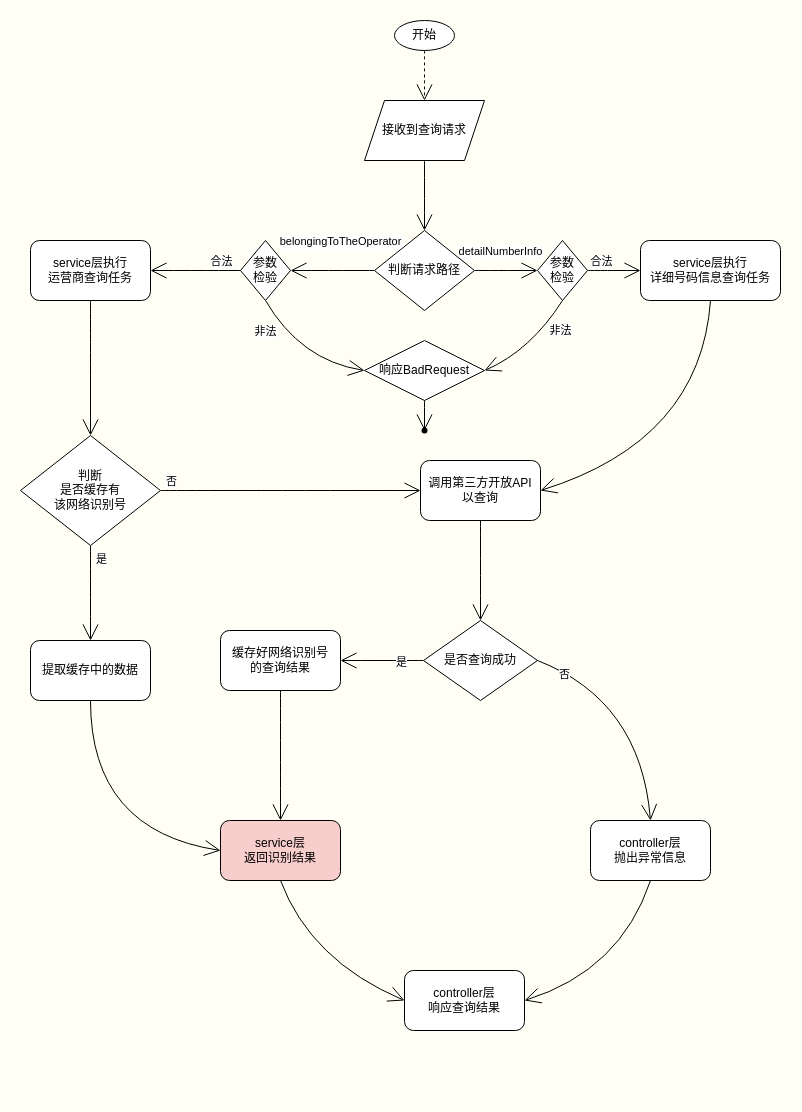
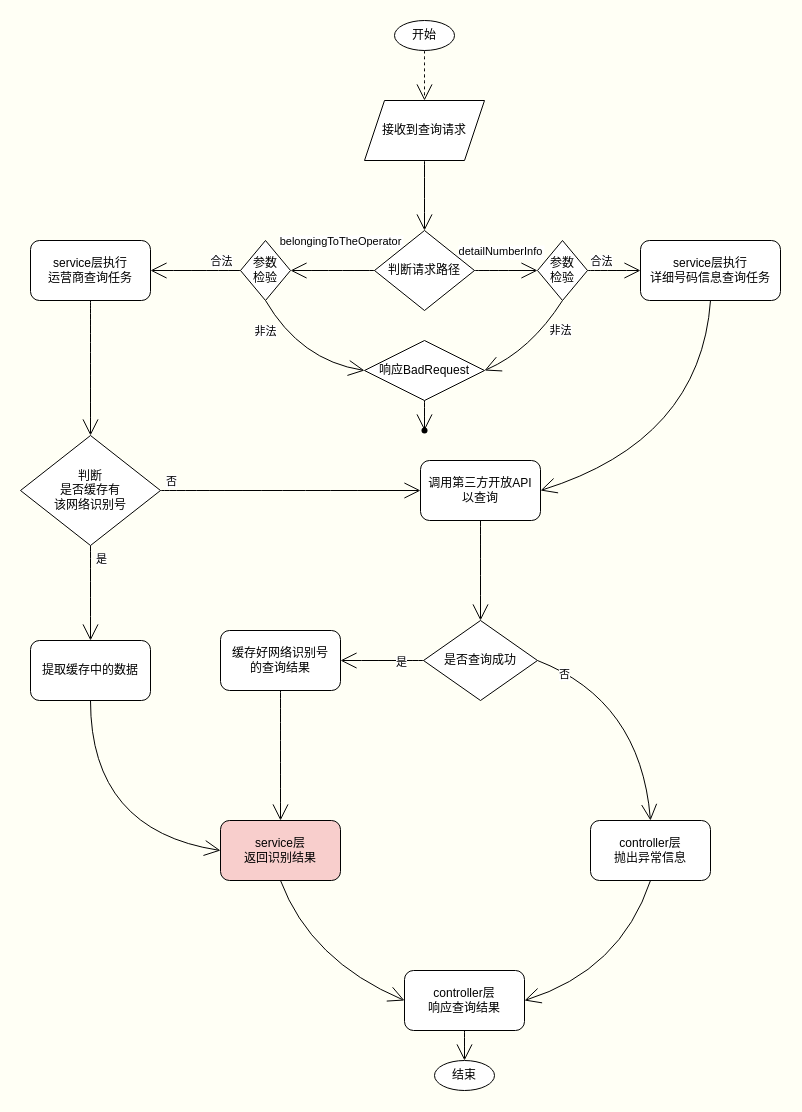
  <mxCell id="0" />
  <mxCell id="1" parent="0" />
  <mxCell id="2" style="edgeStyle=none;curved=1;rounded=0;orthogonalLoop=1;jettySize=auto;html=1;exitX=0.5;exitY=1;exitDx=0;exitDy=0;entryX=0.5;entryY=0;entryDx=0;entryDy=0;endArrow=open;startSize=14;endSize=14;sourcePerimeterSpacing=8;targetPerimeterSpacing=8;dashed=1;" edge="1" parent="1" source="3" target="5"><mxGeometry relative="1" as="geometry" /></mxCell>
  <mxCell id="3" value="开始" style="ellipse;whiteSpace=wrap;html=1;" vertex="1" parent="1"><mxGeometry x="394" y="20" width="60" height="30" as="geometry" /></mxCell>
  <mxCell id="4" style="edgeStyle=none;curved=1;rounded=0;orthogonalLoop=1;jettySize=auto;html=1;exitX=0.5;exitY=1;exitDx=0;exitDy=0;entryX=0.5;entryY=0;entryDx=0;entryDy=0;endArrow=open;startSize=14;endSize=14;sourcePerimeterSpacing=8;targetPerimeterSpacing=8;" edge="1" parent="1" source="5" target="14"><mxGeometry relative="1" as="geometry" /></mxCell>
  <mxCell id="5" value="接收到查询请求" style="shape=parallelogram;perimeter=parallelogramPerimeter;whiteSpace=wrap;html=1;fixedSize=1;" vertex="1" parent="1"><mxGeometry x="364" y="100" width="120" height="60" as="geometry" /></mxCell>
  <mxCell id="6" style="edgeStyle=none;curved=1;rounded=0;orthogonalLoop=1;jettySize=auto;html=1;exitX=0.5;exitY=1;exitDx=0;exitDy=0;entryX=0.5;entryY=0;entryDx=0;entryDy=0;endArrow=open;startSize=14;endSize=14;sourcePerimeterSpacing=8;targetPerimeterSpacing=8;" edge="1" parent="1" source="7" target="19"><mxGeometry relative="1" as="geometry" /></mxCell>
  <mxCell id="7" value="service层执行&lt;br&gt;运营商查询任务" style="rounded=1;whiteSpace=wrap;html=1;" vertex="1" parent="1"><mxGeometry x="30" y="240" width="120" height="60" as="geometry" /></mxCell>
  <mxCell id="8" style="edgeStyle=none;curved=1;rounded=0;orthogonalLoop=1;jettySize=auto;html=1;exitX=0.5;exitY=1;exitDx=0;exitDy=0;entryX=1;entryY=0.5;entryDx=0;entryDy=0;endArrow=open;startSize=14;endSize=14;sourcePerimeterSpacing=8;targetPerimeterSpacing=8;" edge="1" parent="1" source="9" target="25"><mxGeometry relative="1" as="geometry"><Array as="points"><mxPoint x="700" y="440" /></Array></mxGeometry></mxCell>
  <mxCell id="9" value="service层执行&lt;br&gt;详细号码信息查询任务" style="rounded=1;whiteSpace=wrap;html=1;" vertex="1" parent="1"><mxGeometry x="640" y="240" width="140" height="60" as="geometry" /></mxCell>
  <mxCell id="10" style="edgeStyle=none;curved=1;rounded=0;orthogonalLoop=1;jettySize=auto;html=1;exitX=0;exitY=0.5;exitDx=0;exitDy=0;endArrow=open;startSize=14;endSize=14;sourcePerimeterSpacing=8;targetPerimeterSpacing=8;entryX=1;entryY=0.5;entryDx=0;entryDy=0;" edge="1" parent="1" source="14" target="44"><mxGeometry relative="1" as="geometry"><mxPoint x="270" y="270" as="targetPoint" /></mxGeometry></mxCell>
  <mxCell id="11" value="belongingToTheOperator" style="edgeLabel;align=center;verticalAlign=middle;resizable=0;points=[];" vertex="1" connectable="0" parent="10"><mxGeometry x="-0.419" y="1" relative="1" as="geometry"><mxPoint x="-10" y="-31" as="offset" /></mxGeometry></mxCell>
  <mxCell id="12" style="edgeStyle=none;curved=1;rounded=0;orthogonalLoop=1;jettySize=auto;html=1;exitX=1;exitY=0.5;exitDx=0;exitDy=0;entryX=0;entryY=0.5;entryDx=0;entryDy=0;endArrow=open;startSize=14;endSize=14;sourcePerimeterSpacing=8;targetPerimeterSpacing=8;" edge="1" parent="1" source="14" target="47"><mxGeometry relative="1" as="geometry"><mxPoint x="537" y="270" as="targetPoint" /></mxGeometry></mxCell>
  <mxCell id="13" value="detailNumberInfo" style="edgeLabel;align=center;verticalAlign=middle;resizable=0;points=[];" vertex="1" connectable="0" parent="12"><mxGeometry x="-0.441" y="2" relative="1" as="geometry"><mxPoint x="8" y="-18" as="offset" /></mxGeometry></mxCell>
  <mxCell id="14" value="判断请求路径" style="rhombus;whiteSpace=wrap;html=1;" vertex="1" parent="1"><mxGeometry x="374" y="230" width="100" height="80" as="geometry" /></mxCell>
  <mxCell id="15" style="edgeStyle=none;curved=1;rounded=0;orthogonalLoop=1;jettySize=auto;html=1;exitX=1;exitY=0.5;exitDx=0;exitDy=0;entryX=0;entryY=0.5;entryDx=0;entryDy=0;endArrow=open;startSize=14;endSize=14;sourcePerimeterSpacing=8;targetPerimeterSpacing=8;" edge="1" parent="1" source="19" target="25"><mxGeometry relative="1" as="geometry" /></mxCell>
  <mxCell id="16" value="否" style="edgeLabel;html=1;align=center;verticalAlign=middle;resizable=0;points=[];" vertex="1" connectable="0" parent="15"><mxGeometry x="-0.78" y="1" relative="1" as="geometry"><mxPoint x="-19" y="-9" as="offset" /></mxGeometry></mxCell>
  <mxCell id="17" style="edgeStyle=none;curved=1;rounded=0;orthogonalLoop=1;jettySize=auto;html=1;exitX=0.5;exitY=1;exitDx=0;exitDy=0;entryX=0.5;entryY=0;entryDx=0;entryDy=0;endArrow=open;startSize=14;endSize=14;sourcePerimeterSpacing=8;targetPerimeterSpacing=8;" edge="1" parent="1" source="19" target="21"><mxGeometry relative="1" as="geometry" /></mxCell>
  <mxCell id="18" value="是" style="edgeLabel;html=1;align=center;verticalAlign=middle;resizable=0;points=[];" vertex="1" connectable="0" parent="17"><mxGeometry x="-0.726" y="1" relative="1" as="geometry"><mxPoint x="9" as="offset" /></mxGeometry></mxCell>
  <mxCell id="19" value="判断&lt;br&gt;是否缓存有&lt;br&gt;该网络识别号" style="rhombus;whiteSpace=wrap;html=1;" vertex="1" parent="1"><mxGeometry x="20" y="435" width="140" height="110" as="geometry" /></mxCell>
  <mxCell id="20" style="edgeStyle=none;curved=1;rounded=0;orthogonalLoop=1;jettySize=auto;html=1;exitX=0.5;exitY=1;exitDx=0;exitDy=0;entryX=0;entryY=0.5;entryDx=0;entryDy=0;endArrow=open;startSize=14;endSize=14;sourcePerimeterSpacing=8;targetPerimeterSpacing=8;" edge="1" parent="1" source="21" target="23"><mxGeometry relative="1" as="geometry"><Array as="points"><mxPoint x="90" y="830" /></Array></mxGeometry></mxCell>
  <mxCell id="21" value="提取缓存中的数据" style="rounded=1;whiteSpace=wrap;html=1;" vertex="1" parent="1"><mxGeometry x="30" y="640" width="120" height="60" as="geometry" /></mxCell>
  <mxCell id="22" style="edgeStyle=none;curved=1;rounded=0;orthogonalLoop=1;jettySize=auto;html=1;exitX=0.5;exitY=1;exitDx=0;exitDy=0;entryX=0;entryY=0.5;entryDx=0;entryDy=0;endArrow=open;startSize=14;endSize=14;sourcePerimeterSpacing=8;targetPerimeterSpacing=8;" edge="1" parent="1" source="23" target="34"><mxGeometry relative="1" as="geometry"><Array as="points"><mxPoint x="310" y="960" /></Array></mxGeometry></mxCell>
  <mxCell id="23" value="service层&lt;br&gt;返回识别结果" style="rounded=1;whiteSpace=wrap;html=1;fillColor=#f8cecc;" vertex="1" parent="1"><mxGeometry x="220" y="820" width="120" height="60" as="geometry" /></mxCell>
  <mxCell id="24" style="edgeStyle=none;curved=1;rounded=0;orthogonalLoop=1;jettySize=auto;html=1;exitX=0.5;exitY=1;exitDx=0;exitDy=0;entryX=0.5;entryY=0;entryDx=0;entryDy=0;endArrow=open;startSize=14;endSize=14;sourcePerimeterSpacing=8;targetPerimeterSpacing=8;" edge="1" parent="1" source="25" target="30"><mxGeometry relative="1" as="geometry" /></mxCell>
  <mxCell id="25" value="调用第三方开放API&lt;br&gt;以查询" style="rounded=1;whiteSpace=wrap;html=1;" vertex="1" parent="1"><mxGeometry x="420" y="460" width="120" height="60" as="geometry" /></mxCell>
  <mxCell id="26" style="edgeStyle=none;curved=1;rounded=0;orthogonalLoop=1;jettySize=auto;html=1;exitX=0;exitY=0.5;exitDx=0;exitDy=0;entryX=1;entryY=0.5;entryDx=0;entryDy=0;endArrow=open;startSize=14;endSize=14;sourcePerimeterSpacing=8;targetPerimeterSpacing=8;" edge="1" parent="1" source="30" target="36"><mxGeometry relative="1" as="geometry" /></mxCell>
  <mxCell id="27" value="是" style="edgeLabel;html=1;align=center;verticalAlign=middle;resizable=0;points=[];" vertex="1" connectable="0" parent="26"><mxGeometry x="-0.436" y="1" relative="1" as="geometry"><mxPoint as="offset" /></mxGeometry></mxCell>
  <mxCell id="28" style="edgeStyle=none;curved=1;rounded=0;orthogonalLoop=1;jettySize=auto;html=1;exitX=1;exitY=0.5;exitDx=0;exitDy=0;entryX=0.5;entryY=0;entryDx=0;entryDy=0;endArrow=open;startSize=14;endSize=14;sourcePerimeterSpacing=8;targetPerimeterSpacing=8;" edge="1" parent="1" source="30" target="32"><mxGeometry relative="1" as="geometry"><Array as="points"><mxPoint x="640" y="700" /></Array></mxGeometry></mxCell>
  <mxCell id="29" value="否" style="edgeLabel;html=1;align=center;verticalAlign=middle;resizable=0;points=[];" vertex="1" connectable="0" parent="28"><mxGeometry x="-0.745" y="-2" relative="1" as="geometry"><mxPoint y="1" as="offset" /></mxGeometry></mxCell>
  <mxCell id="30" value="是否查询成功" style="rhombus;whiteSpace=wrap;html=1;" vertex="1" parent="1"><mxGeometry x="423" y="620" width="114" height="80" as="geometry" /></mxCell>
  <mxCell id="31" style="edgeStyle=none;curved=1;rounded=0;orthogonalLoop=1;jettySize=auto;html=1;exitX=0.5;exitY=1;exitDx=0;exitDy=0;entryX=1;entryY=0.5;entryDx=0;entryDy=0;endArrow=open;startSize=14;endSize=14;sourcePerimeterSpacing=8;targetPerimeterSpacing=8;" edge="1" parent="1" source="32" target="34"><mxGeometry relative="1" as="geometry"><Array as="points"><mxPoint x="620" y="970" /></Array></mxGeometry></mxCell>
  <mxCell id="32" value="controller层&lt;br&gt;抛出异常信息" style="rounded=1;whiteSpace=wrap;html=1;" vertex="1" parent="1"><mxGeometry x="590" y="820" width="120" height="60" as="geometry" /></mxCell>
+ <mxCell id="33" style="edgeStyle=none;curved=1;rounded=0;orthogonalLoop=1;jettySize=auto;html=1;exitX=0.5;exitY=1;exitDx=0;exitDy=0;entryX=0.5;entryY=0;entryDx=0;entryDy=0;endArrow=open;startSize=14;endSize=14;sourcePerimeterSpacing=8;targetPerimeterSpacing=8;" edge="1" parent="1" source="34" target="37"><mxGeometry relative="1" as="geometry" /></mxCell>
  <mxCell id="34" value="controller层&lt;br&gt;响应查询结果" style="rounded=1;whiteSpace=wrap;html=1;" vertex="1" parent="1"><mxGeometry x="404" y="970" width="120" height="60" as="geometry" /></mxCell>
  <mxCell id="35" style="edgeStyle=none;curved=1;rounded=0;orthogonalLoop=1;jettySize=auto;html=1;exitX=0.5;exitY=1;exitDx=0;exitDy=0;entryX=0.5;entryY=0;entryDx=0;entryDy=0;endArrow=open;startSize=14;endSize=14;sourcePerimeterSpacing=8;targetPerimeterSpacing=8;" edge="1" parent="1" source="36" target="23"><mxGeometry relative="1" as="geometry" /></mxCell>
  <mxCell id="36" value="缓存好网络识别号&lt;br&gt;的查询结果" style="rounded=1;whiteSpace=wrap;html=1;" vertex="1" parent="1"><mxGeometry x="220" y="630" width="120" height="60" as="geometry" /></mxCell>
+ <mxCell id="37" value="结束" style="ellipse;whiteSpace=wrap;html=1;" vertex="1" parent="1"><mxGeometry x="434" y="1060" width="60" height="30" as="geometry" /></mxCell>
  <mxCell id="38" style="edgeStyle=none;curved=1;rounded=0;orthogonalLoop=1;jettySize=auto;html=1;exitX=1;exitY=0.5;exitDx=0;exitDy=0;entryX=0;entryY=0.5;entryDx=0;entryDy=0;endArrow=open;startSize=14;endSize=14;sourcePerimeterSpacing=8;targetPerimeterSpacing=8;" edge="1" parent="1" source="47" target="9"><mxGeometry relative="1" as="geometry"><mxPoint x="577" y="270" as="sourcePoint" /></mxGeometry></mxCell>
  <mxCell id="39" value="合法" style="edgeLabel;html=1;align=center;verticalAlign=middle;resizable=0;points=[];" vertex="1" connectable="0" parent="38"><mxGeometry x="0.381" relative="1" as="geometry"><mxPoint x="-24" y="-10" as="offset" /></mxGeometry></mxCell>
  <mxCell id="40" style="edgeStyle=none;curved=1;rounded=0;orthogonalLoop=1;jettySize=auto;html=1;entryX=1;entryY=0.5;entryDx=0;entryDy=0;endArrow=open;startSize=14;endSize=14;sourcePerimeterSpacing=8;targetPerimeterSpacing=8;exitX=0;exitY=0.5;exitDx=0;exitDy=0;" edge="1" parent="1" source="44" target="7"><mxGeometry relative="1" as="geometry"><mxPoint x="230" y="330" as="sourcePoint" /></mxGeometry></mxCell>
  <mxCell id="41" value="合法" style="edgeLabel;html=1;align=center;verticalAlign=middle;resizable=0;points=[];" vertex="1" connectable="0" parent="40"><mxGeometry x="-0.502" y="-3" relative="1" as="geometry"><mxPoint x="2" y="-7" as="offset" /></mxGeometry></mxCell>
  <mxCell id="42" style="edgeStyle=none;curved=1;rounded=0;orthogonalLoop=1;jettySize=auto;html=1;exitX=0.5;exitY=1;exitDx=0;exitDy=0;entryX=0;entryY=0.5;entryDx=0;entryDy=0;endArrow=open;startSize=14;endSize=14;sourcePerimeterSpacing=8;targetPerimeterSpacing=8;" edge="1" parent="1" source="44" target="49"><mxGeometry relative="1" as="geometry"><Array as="points"><mxPoint x="300" y="360" /></Array></mxGeometry></mxCell>
  <mxCell id="43" value="非法" style="edgeLabel;html=1;align=center;verticalAlign=middle;resizable=0;points=[];" vertex="1" connectable="0" parent="42"><mxGeometry x="-0.266" y="6" relative="1" as="geometry"><mxPoint x="-30" y="-9" as="offset" /></mxGeometry></mxCell>
  <mxCell id="44" value="参数&lt;br style=&quot;border-color: var(--border-color);&quot;&gt;检验" style="rhombus;whiteSpace=wrap;html=1;" vertex="1" parent="1"><mxGeometry x="240" y="240" width="50" height="60" as="geometry" /></mxCell>
  <mxCell id="45" style="edgeStyle=none;curved=1;rounded=0;orthogonalLoop=1;jettySize=auto;html=1;exitX=0.5;exitY=1;exitDx=0;exitDy=0;entryX=1;entryY=0.5;entryDx=0;entryDy=0;endArrow=open;startSize=14;endSize=14;sourcePerimeterSpacing=8;targetPerimeterSpacing=8;" edge="1" parent="1" source="47" target="49"><mxGeometry relative="1" as="geometry"><Array as="points"><mxPoint x="530" y="350" /></Array></mxGeometry></mxCell>
  <mxCell id="46" value="非法" style="edgeLabel;html=1;align=center;verticalAlign=middle;resizable=0;points=[];" vertex="1" connectable="0" parent="45"><mxGeometry x="-0.199" y="-2" relative="1" as="geometry"><mxPoint x="23" y="-6" as="offset" /></mxGeometry></mxCell>
  <mxCell id="47" value="参数&lt;br style=&quot;border-color: var(--border-color);&quot;&gt;检验" style="rhombus;whiteSpace=wrap;html=1;" vertex="1" parent="1"><mxGeometry x="537" y="240" width="50" height="60" as="geometry" /></mxCell>
  <mxCell id="48" style="edgeStyle=none;curved=1;rounded=0;orthogonalLoop=1;jettySize=auto;html=1;exitX=0.5;exitY=1;exitDx=0;exitDy=0;entryX=0.62;entryY=0.17;entryDx=0;entryDy=0;entryPerimeter=0;endArrow=open;startSize=14;endSize=14;sourcePerimeterSpacing=8;targetPerimeterSpacing=8;" edge="1" parent="1" source="49" target="50"><mxGeometry relative="1" as="geometry" /></mxCell>
  <mxCell id="49" value="响应BadRequest" style="rhombus;whiteSpace=wrap;html=1;" vertex="1" parent="1"><mxGeometry x="364" y="340" width="120" height="60" as="geometry" /></mxCell>
  <mxCell id="50" value="" style="shape=waypoint;sketch=0;size=6;pointerEvents=1;points=[];fillColor=none;resizable=0;rotatable=0;perimeter=centerPerimeter;snapToPoint=1;" vertex="1" parent="1"><mxGeometry x="414" y="420" width="20" height="20" as="geometry" /></mxCell>
